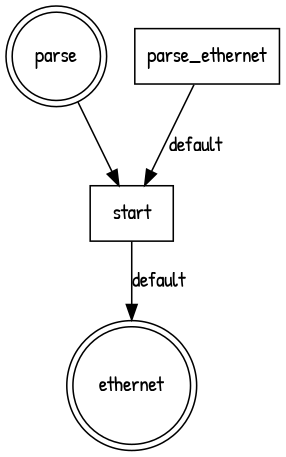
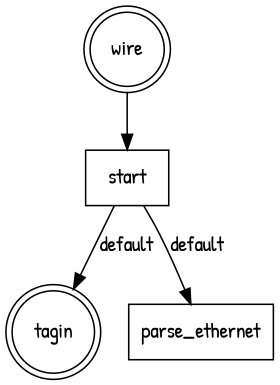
  digraph {
    fontname="Patrick Hand"
    node [fontname="Patrick Hand" shape=record]
    edge [fontname="Patrick Hand"]
    n1 [label="{start}"]
-   wire [shape=doublecircle label=parse]
-   n3 [label=ethernet shape=doublecircle]
+   wire [shape=doublecircle]
+   n3 [label=tagin shape=doublecircle]
    n4 [label="{parse_ethernet}"]
    n1 -> n3 [label=default]
-   n4 -> n1 [label=default]
+   n1 -> n4 [label=default]
    wire -> n1
  }
